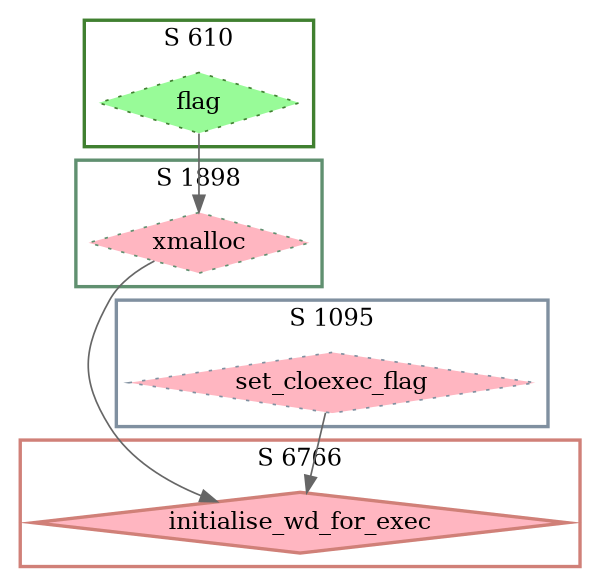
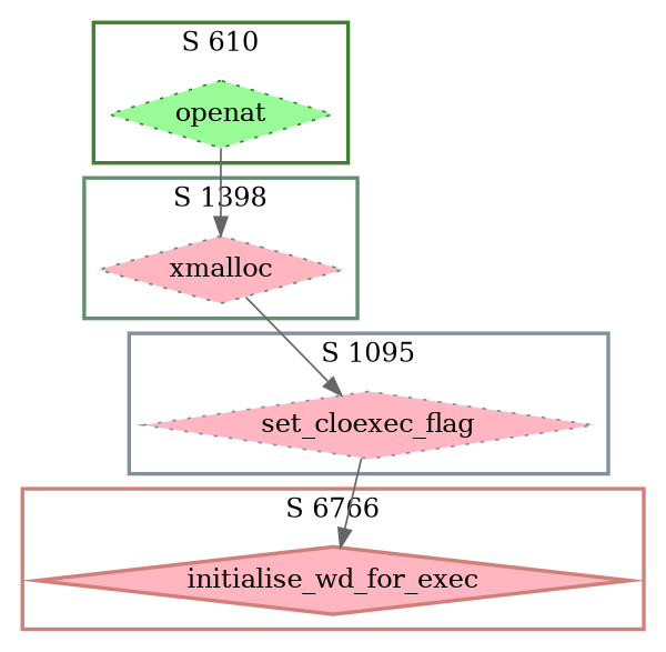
  digraph {
    node [fillcolor=lightpink shape=diamond style="dotted,filled"]
    edge [color=gray40]
    n1 [color="#D08078" label=initialise_wd_for_exec style="bold,filled"]
    n2 [color="#609070" label=xmalloc]
    n3 [color="#8090A0" label=set_cloexec_flag]
-   n4 [color="#408030" fillcolor=palegreen label=flag]
+   n4 [color="#408030" fillcolor=palegreen label=openat]
    subgraph cluster_1 {
      color="#D08078"
      label="S 6766"
      style=bold
      n1
    }
    subgraph cluster_2 {
      color="#609070"
-     label="S 1898"
+     label="S 1398"
      style=bold
      n2
    }
    subgraph cluster_3 {
      color="#8090A0"
      label="S 1095"
      style=bold
      n3
    }
    subgraph cluster_4 {
      color="#408030"
      label="S 610"
      style=bold
      n4
    }
-   n2 -> n1
+   n2 -> n3
    n3 -> n1
    n4 -> n2
  }
